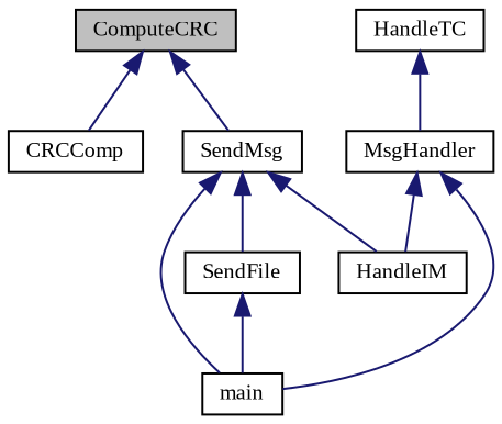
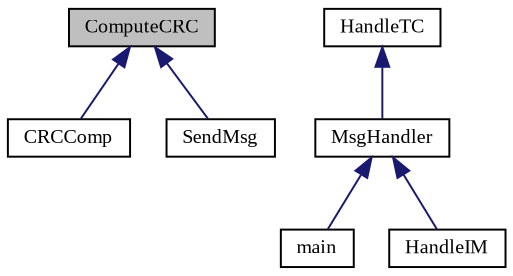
  digraph {
    fontname="Liberation Serif"
    rankdir=TB
    node [color=black fillcolor=white fontname="Liberation Serif" fontsize=10 shape=record style=filled]
    edge [color=midnightblue dir=back fontname="Liberation Serif" fontsize=10 labelfontname=Helvetica labelfontsize=10 style=solid]
    n1 [fillcolor=grey75 fontcolor=black height=0.2 label=ComputeCRC width=0.4]
    n2 [height=0.2 label=CRCComp width=0.4]
    n3 [height=0.2 label=SendMsg width=0.4]
    n4 [height=0.2 label=main width=0.4]
    n5 [height=0.2 label=HandleIM width=0.4]
-   n6 [height=0.2 label=SendFile width=0.4]
    n7 [height=0.2 label=HandleTC width=0.4]
    n8 [height=0.2 label=MsgHandler width=0.4]
    n1 -> n2
    n1 -> n3
-   n3 -> n4
-   n3 -> n5
-   n3 -> n6
-   n6 -> n4
    n7 -> n8
    n8 -> n4
    n8 -> n5
  }
